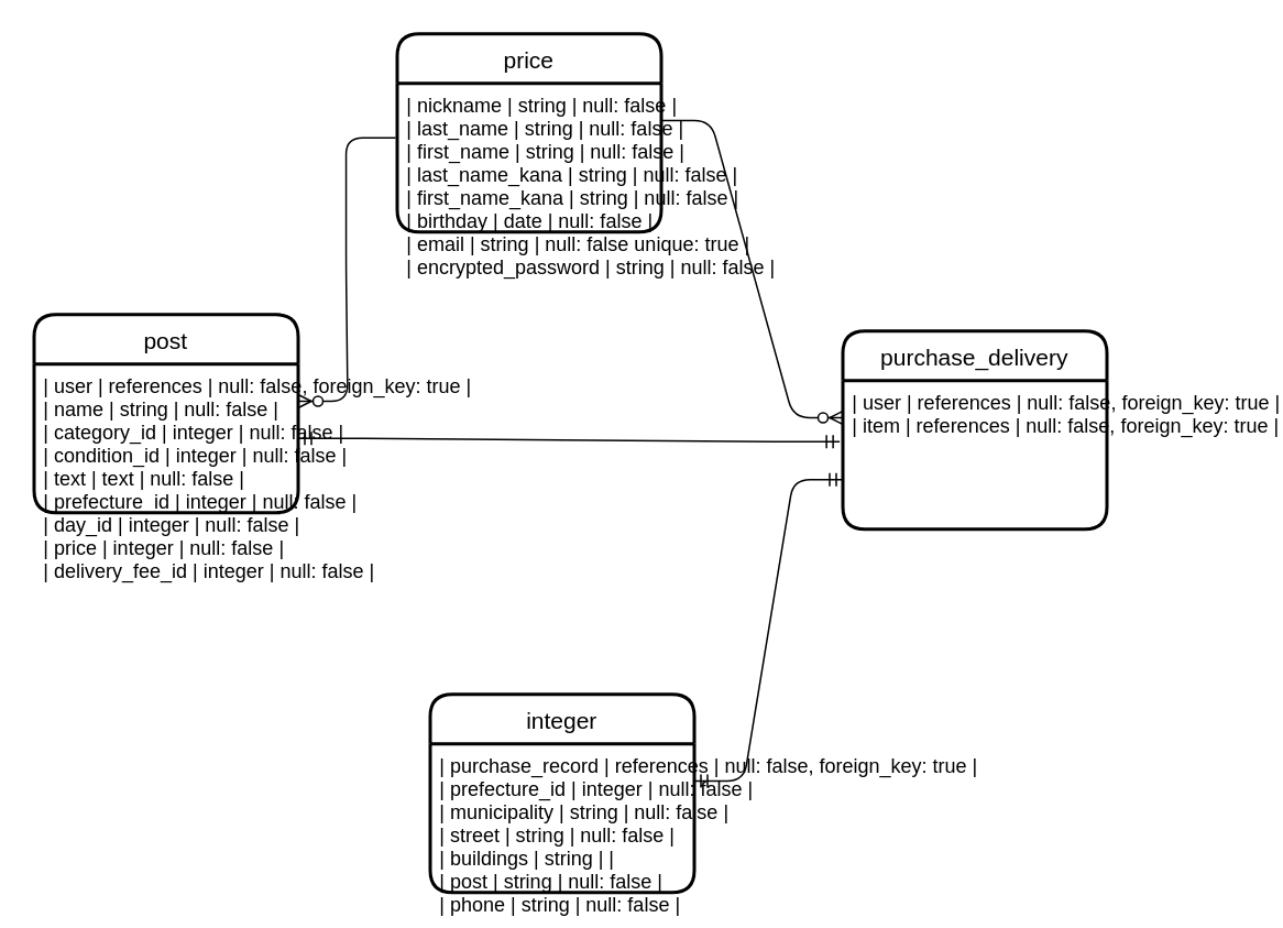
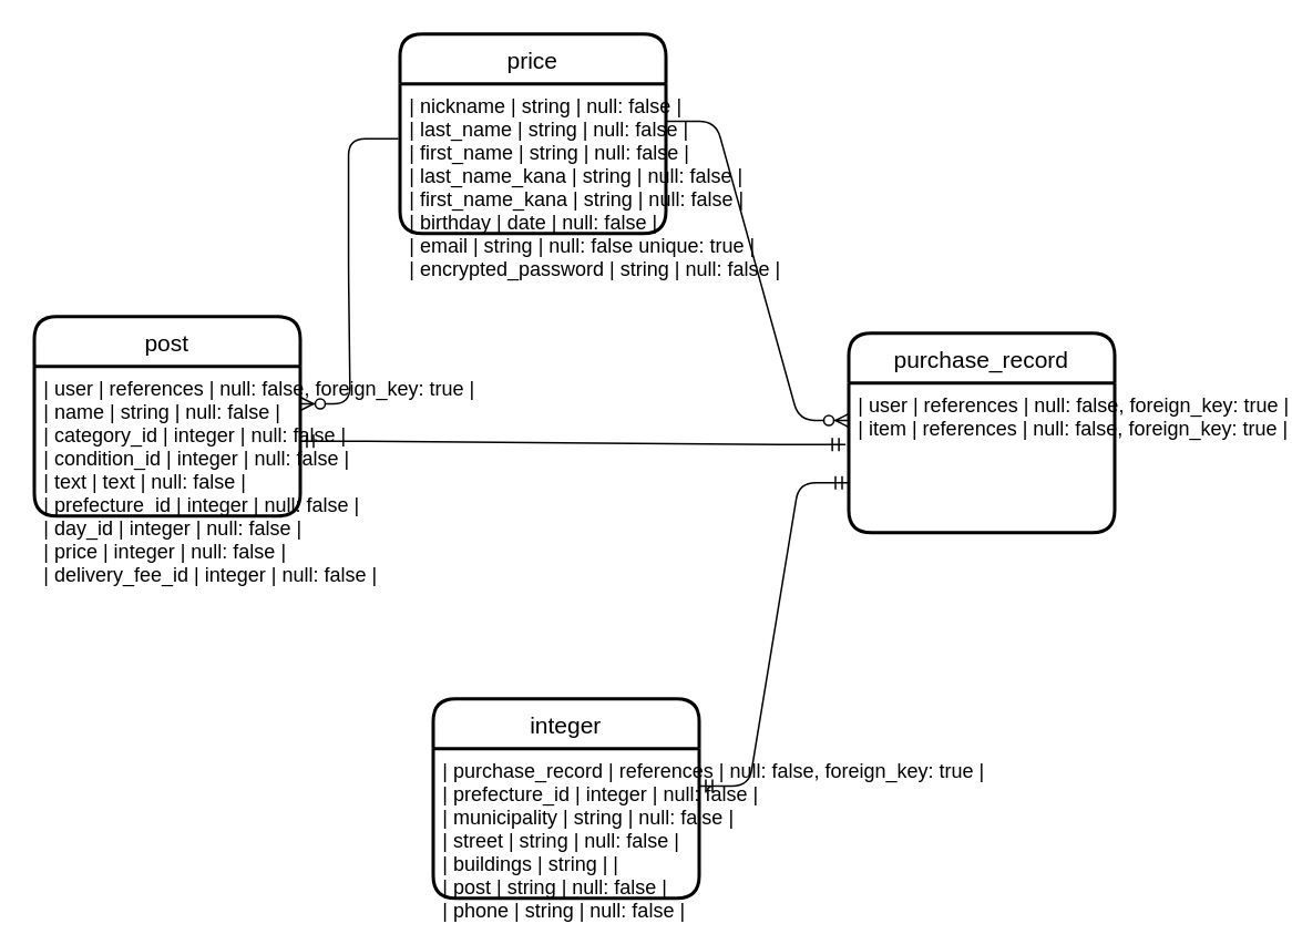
  <mxCell id="0" />
  <mxCell id="1" parent="0" />
  <mxCell id="2" value="price" style="swimlane;childLayout=stackLayout;horizontal=1;startSize=30;horizontalStack=0;rounded=1;fontSize=14;fontStyle=0;strokeWidth=2;resizeParent=0;resizeLast=1;shadow=0;dashed=0;align=center;" parent="1" vertex="1"><mxGeometry x="240" y="20" width="160" height="120" as="geometry" /></mxCell>
  <mxCell id="3" value="| nickname        | string | null: false |&#10;| last_name       | string | null: false |&#10;| first_name      | string | null: false |&#10;| last_name_kana  | string | null: false |&#10;| first_name_kana | string | null: false |&#10;| birthday        | date | null: false |&#10;| email           | string | null: false unique: true |&#10;| encrypted_password        | string | null: false |&#10;" style="align=left;strokeColor=none;fillColor=none;spacingLeft=4;fontSize=12;verticalAlign=top;resizable=0;rotatable=0;part=1;" parent="2" vertex="1"><mxGeometry y="30" width="160" height="90" as="geometry" /></mxCell>
- <mxCell id="4" value="purchase_delivery" style="swimlane;childLayout=stackLayout;horizontal=1;startSize=30;horizontalStack=0;rounded=1;fontSize=14;fontStyle=0;strokeWidth=2;resizeParent=0;resizeLast=1;shadow=0;dashed=0;align=center;" parent="1" vertex="1"><mxGeometry x="510" y="200" width="160" height="120" as="geometry" /></mxCell>
+ <mxCell id="4" value="purchase_record" style="swimlane;childLayout=stackLayout;horizontal=1;startSize=30;horizontalStack=0;rounded=1;fontSize=14;fontStyle=0;strokeWidth=2;resizeParent=0;resizeLast=1;shadow=0;dashed=0;align=center;" parent="1" vertex="1"><mxGeometry x="510" y="200" width="160" height="120" as="geometry" /></mxCell>
  <mxCell id="5" value="| user  | references | null: false, foreign_key: true |&#10;| item  | references | null: false, foreign_key: true |&#10;" style="align=left;strokeColor=none;fillColor=none;spacingLeft=4;fontSize=12;verticalAlign=top;resizable=0;rotatable=0;part=1;" parent="4" vertex="1"><mxGeometry y="30" width="160" height="90" as="geometry" /></mxCell>
  <mxCell id="6" value="" style="edgeStyle=entityRelationEdgeStyle;fontSize=12;html=1;endArrow=ERzeroToMany;endFill=1;entryX=0;entryY=0.25;entryDx=0;entryDy=0;exitX=1;exitY=0.25;exitDx=0;exitDy=0;" parent="1" source="3" edge="1" target="5"><mxGeometry width="100" height="100" relative="1" as="geometry"><mxPoint x="402" y="89" as="sourcePoint" /><mxPoint x="510" y="271" as="targetPoint" /></mxGeometry></mxCell>
  <mxCell id="7" value="post" style="swimlane;childLayout=stackLayout;horizontal=1;startSize=30;horizontalStack=0;rounded=1;fontSize=14;fontStyle=0;strokeWidth=2;resizeParent=0;resizeLast=1;shadow=0;dashed=0;align=center;" vertex="1" parent="1"><mxGeometry x="20" y="190" width="160" height="120" as="geometry" /></mxCell>
  <mxCell id="8" value="| user          | references | null: false, foreign_key: true |&#10;| name          | string     | null: false                    |&#10;| category_id   | integer    | null: false                    |&#10;| condition_id  | integer    | null: false                    |&#10;| text          | text       | null: false                    |&#10;| prefecture_id | integer    | null: false                    |&#10;| day_id        | integer    | null: false                    |&#10;| price         | integer    | null: false                    |&#10;| delivery_fee_id  | integer     | null: false                    |&#10;" style="align=left;strokeColor=none;fillColor=none;spacingLeft=4;fontSize=12;verticalAlign=top;resizable=0;rotatable=0;part=1;" vertex="1" parent="7"><mxGeometry y="30" width="160" height="90" as="geometry" /></mxCell>
  <mxCell id="9" value="integer" style="swimlane;childLayout=stackLayout;horizontal=1;startSize=30;horizontalStack=0;rounded=1;fontSize=14;fontStyle=0;strokeWidth=2;resizeParent=0;resizeLast=1;shadow=0;dashed=0;align=center;" vertex="1" parent="1"><mxGeometry x="260" y="420" width="160" height="120" as="geometry" /></mxCell>
  <mxCell id="10" value="| purchase_record | references     | null: false, foreign_key: true |&#10;| prefecture_id   | integer        | null: false                    |&#10;| municipality    | string         | null: false                    |&#10;| street          | string         | null: false                    |&#10;| buildings       | string         |                                |&#10;| post            | string         | null: false                    |&#10;| phone           | string         | null: false                    |&#10;" style="align=left;strokeColor=none;fillColor=none;spacingLeft=4;fontSize=12;verticalAlign=top;resizable=0;rotatable=0;part=1;" vertex="1" parent="9"><mxGeometry y="30" width="160" height="90" as="geometry" /></mxCell>
  <mxCell id="11" value="" style="edgeStyle=entityRelationEdgeStyle;fontSize=12;html=1;endArrow=ERzeroToMany;endFill=1;exitX=-0.006;exitY=0.367;exitDx=0;exitDy=0;exitPerimeter=0;entryX=1;entryY=0.25;entryDx=0;entryDy=0;" edge="1" parent="1" source="3" target="8"><mxGeometry width="100" height="100" relative="1" as="geometry"><mxPoint x="300" y="280" as="sourcePoint" /><mxPoint x="400" y="180" as="targetPoint" /></mxGeometry></mxCell>
  <mxCell id="12" value="" style="edgeStyle=entityRelationEdgeStyle;fontSize=12;html=1;endArrow=ERmandOne;startArrow=ERmandOne;exitX=1;exitY=0.5;exitDx=0;exitDy=0;entryX=-0.012;entryY=0.411;entryDx=0;entryDy=0;entryPerimeter=0;" edge="1" parent="1" source="8" target="5"><mxGeometry width="100" height="100" relative="1" as="geometry"><mxPoint x="300" y="340" as="sourcePoint" /><mxPoint x="400" y="240" as="targetPoint" /></mxGeometry></mxCell>
  <mxCell id="13" value="" style="edgeStyle=entityRelationEdgeStyle;fontSize=12;html=1;endArrow=ERmandOne;startArrow=ERmandOne;entryX=0;entryY=0.75;entryDx=0;entryDy=0;exitX=1;exitY=0.25;exitDx=0;exitDy=0;" edge="1" parent="1" source="10" target="4"><mxGeometry width="100" height="100" relative="1" as="geometry"><mxPoint x="300" y="440" as="sourcePoint" /><mxPoint x="400" y="340" as="targetPoint" /></mxGeometry></mxCell>
